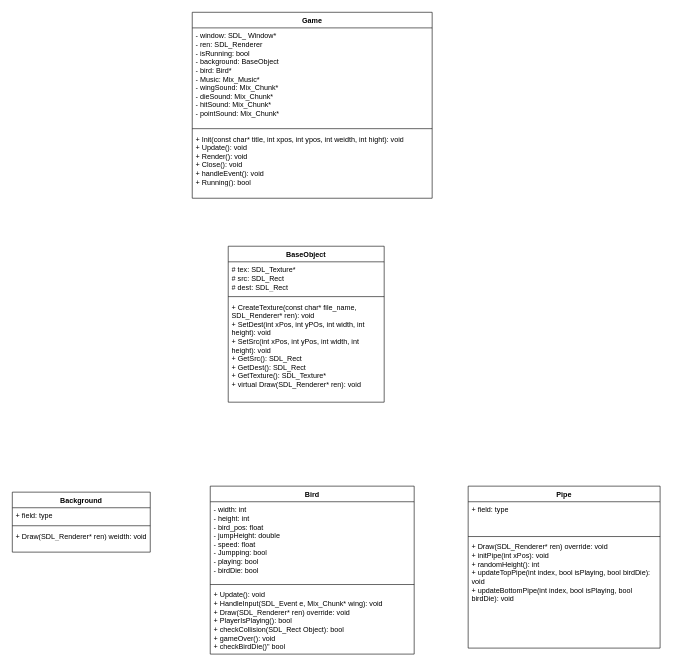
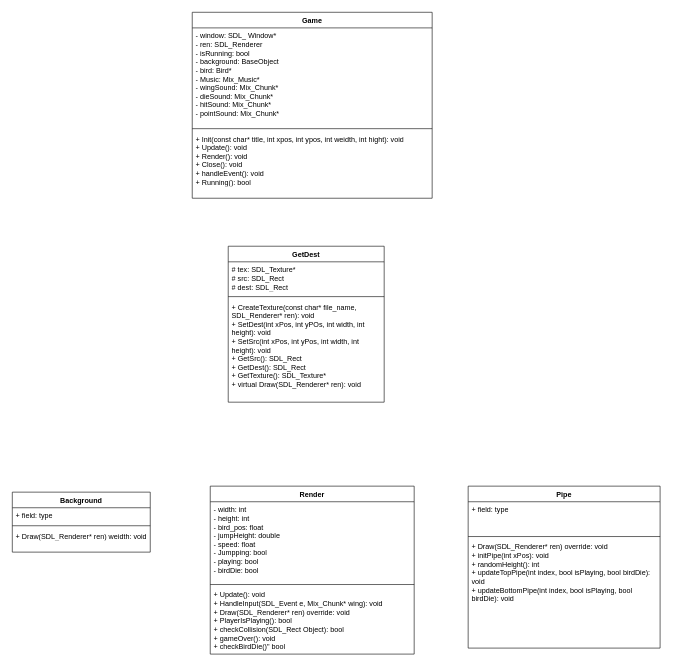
  <mxCell id="0" />
  <mxCell id="1" parent="0" />
- <mxCell id="2" value="BaseObject" style="swimlane;fontStyle=1;align=center;verticalAlign=top;childLayout=stackLayout;horizontal=1;startSize=26;horizontalStack=0;resizeParent=1;resizeParentMax=0;resizeLast=0;collapsible=1;marginBottom=0;whiteSpace=wrap;html=1;" vertex="1" parent="1"><mxGeometry x="380" y="410" width="260" height="260" as="geometry" /></mxCell>
+ <mxCell id="2" value="GetDest" style="swimlane;fontStyle=1;align=center;verticalAlign=top;childLayout=stackLayout;horizontal=1;startSize=26;horizontalStack=0;resizeParent=1;resizeParentMax=0;resizeLast=0;collapsible=1;marginBottom=0;whiteSpace=wrap;html=1;" vertex="1" parent="1"><mxGeometry x="380" y="410" width="260" height="260" as="geometry" /></mxCell>
  <mxCell id="3" value="&lt;div&gt;# tex: SDL_Texture*&lt;/div&gt;&lt;div&gt;# src: SDL_Rect&lt;/div&gt;&lt;div&gt;# dest: SDL_Rect&lt;/div&gt;" style="text;strokeColor=none;fillColor=none;align=left;verticalAlign=top;spacingLeft=4;spacingRight=4;overflow=hidden;rotatable=0;points=[[0,0.5],[1,0.5]];portConstraint=eastwest;whiteSpace=wrap;html=1;" vertex="1" parent="2"><mxGeometry y="26" width="260" height="54" as="geometry" /></mxCell>
  <mxCell id="4" value="" style="line;strokeWidth=1;fillColor=none;align=left;verticalAlign=middle;spacingTop=-1;spacingLeft=3;spacingRight=3;rotatable=0;labelPosition=right;points=[];portConstraint=eastwest;strokeColor=inherit;" vertex="1" parent="2"><mxGeometry y="80" width="260" height="8" as="geometry" /></mxCell>
  <mxCell id="5" value="+ CreateTexture(const char* file_name, SDL_Renderer* ren): void&lt;div&gt;+ SetDest(int xPos, int yPOs, int width, int height): void&lt;/div&gt;&lt;div&gt;+&amp;nbsp;SetSrc(int xPos, int yPos, int width, int height): void&lt;/div&gt;&lt;div&gt;+&amp;nbsp;GetSrc():&amp;nbsp;SDL_Rect&lt;/div&gt;&lt;div&gt;+ GetDest(): SDL_Rect&lt;/div&gt;&lt;div&gt;+ GetTexture(): SDL_Texture*&lt;/div&gt;&lt;div&gt;+ virtual Draw(SDL_Renderer* ren): void&lt;/div&gt;&lt;div&gt;&lt;br&gt;&lt;/div&gt;&lt;div&gt;&lt;br&gt;&lt;/div&gt;" style="text;strokeColor=none;fillColor=none;align=left;verticalAlign=top;spacingLeft=4;spacingRight=4;overflow=hidden;rotatable=0;points=[[0,0.5],[1,0.5]];portConstraint=eastwest;whiteSpace=wrap;html=1;" vertex="1" parent="2"><mxGeometry y="88" width="260" height="172" as="geometry" /></mxCell>
  <mxCell id="6" value="Game" style="swimlane;fontStyle=1;align=center;verticalAlign=top;childLayout=stackLayout;horizontal=1;startSize=26;horizontalStack=0;resizeParent=1;resizeParentMax=0;resizeLast=0;collapsible=1;marginBottom=0;whiteSpace=wrap;html=1;" vertex="1" parent="1"><mxGeometry x="320" y="20" width="400" height="310" as="geometry" /></mxCell>
  <mxCell id="7" value="- window: SDL_ Window*&lt;br&gt;&lt;div&gt;- ren: SDL_Renderer&lt;/div&gt;&lt;div&gt;- isRunning: bool&lt;/div&gt;&lt;div&gt;- background: BaseObject&lt;/div&gt;&lt;div&gt;- bird: Bird*&lt;/div&gt;&lt;div&gt;- Music: Mix_Music*&lt;/div&gt;&lt;div&gt;- wingSound: Mix_Chunk*&lt;/div&gt;&lt;div&gt;- dieSound: Mix_Chunk*&lt;/div&gt;&lt;div&gt;- hitSound: Mix_Chunk*&lt;/div&gt;&lt;div&gt;- pointSound: Mix_Chunk*&lt;/div&gt;&lt;div&gt;&lt;br&gt;&lt;/div&gt;" style="text;strokeColor=none;fillColor=none;align=left;verticalAlign=top;spacingLeft=4;spacingRight=4;overflow=hidden;rotatable=0;points=[[0,0.5],[1,0.5]];portConstraint=eastwest;whiteSpace=wrap;html=1;" vertex="1" parent="6"><mxGeometry y="26" width="400" height="164" as="geometry" /></mxCell>
  <mxCell id="8" value="" style="line;strokeWidth=1;fillColor=none;align=left;verticalAlign=middle;spacingTop=-1;spacingLeft=3;spacingRight=3;rotatable=0;labelPosition=right;points=[];portConstraint=eastwest;strokeColor=inherit;" vertex="1" parent="6"><mxGeometry y="190" width="400" height="8" as="geometry" /></mxCell>
  <mxCell id="9" value="+ Init(const char* title, int xpos, int ypos, int weidth, int hight): void&lt;div&gt;+ Update(): void&lt;/div&gt;&lt;div&gt;+ Render(): void&lt;/div&gt;&lt;div&gt;+ Close(): void&lt;/div&gt;&lt;div&gt;+ handleEvent(): void&lt;/div&gt;&lt;div&gt;+ Running(): bool&lt;/div&gt;" style="text;strokeColor=none;fillColor=none;align=left;verticalAlign=top;spacingLeft=4;spacingRight=4;overflow=hidden;rotatable=0;points=[[0,0.5],[1,0.5]];portConstraint=eastwest;whiteSpace=wrap;html=1;" vertex="1" parent="6"><mxGeometry y="198" width="400" height="112" as="geometry" /></mxCell>
- <mxCell id="10" value="Bird" style="swimlane;fontStyle=1;align=center;verticalAlign=top;childLayout=stackLayout;horizontal=1;startSize=26;horizontalStack=0;resizeParent=1;resizeParentMax=0;resizeLast=0;collapsible=1;marginBottom=0;whiteSpace=wrap;html=1;" vertex="1" parent="1"><mxGeometry x="350" y="810" width="340" height="280" as="geometry" /></mxCell>
+ <mxCell id="10" value="Render" style="swimlane;fontStyle=1;align=center;verticalAlign=top;childLayout=stackLayout;horizontal=1;startSize=26;horizontalStack=0;resizeParent=1;resizeParentMax=0;resizeLast=0;collapsible=1;marginBottom=0;whiteSpace=wrap;html=1;" vertex="1" parent="1"><mxGeometry x="350" y="810" width="340" height="280" as="geometry" /></mxCell>
  <mxCell id="11" value="- width: int&lt;div&gt;- height: int&lt;/div&gt;&lt;div&gt;- bird_pos: float&lt;/div&gt;&lt;div&gt;- jumpHeight: double&lt;/div&gt;&lt;div&gt;- speed: float&lt;/div&gt;&lt;div&gt;- Jumpping: bool&lt;/div&gt;&lt;div&gt;- playing: bool&lt;/div&gt;&lt;div&gt;- birdDie: bool&lt;/div&gt;" style="text;strokeColor=none;fillColor=none;align=left;verticalAlign=top;spacingLeft=4;spacingRight=4;overflow=hidden;rotatable=0;points=[[0,0.5],[1,0.5]];portConstraint=eastwest;whiteSpace=wrap;html=1;" vertex="1" parent="10"><mxGeometry y="26" width="340" height="134" as="geometry" /></mxCell>
  <mxCell id="12" value="" style="line;strokeWidth=1;fillColor=none;align=left;verticalAlign=middle;spacingTop=-1;spacingLeft=3;spacingRight=3;rotatable=0;labelPosition=right;points=[];portConstraint=eastwest;strokeColor=inherit;" vertex="1" parent="10"><mxGeometry y="160" width="340" height="8" as="geometry" /></mxCell>
  <mxCell id="13" value="+ Update(): void&lt;div&gt;+ HandleInput(SDL_Event e, Mix_Chunk* wing): void&lt;/div&gt;&lt;div&gt;+&amp;nbsp;Draw(SDL_Renderer* ren) override: void&lt;/div&gt;&lt;div&gt;+&amp;nbsp;PlayerIsPlaying(): bool&lt;/div&gt;&lt;div&gt;+&amp;nbsp;checkCollision(SDL_Rect Object): bool&lt;/div&gt;&lt;div&gt;+&amp;nbsp;gameOver(): void&lt;/div&gt;&lt;div&gt;+&amp;nbsp;checkBirdDie()&quot; bool&lt;/div&gt;&lt;div&gt;&amp;nbsp;&lt;/div&gt;" style="text;strokeColor=none;fillColor=none;align=left;verticalAlign=top;spacingLeft=4;spacingRight=4;overflow=hidden;rotatable=0;points=[[0,0.5],[1,0.5]];portConstraint=eastwest;whiteSpace=wrap;html=1;" vertex="1" parent="10"><mxGeometry y="168" width="340" height="112" as="geometry" /></mxCell>
  <mxCell id="14" value="Pipe" style="swimlane;fontStyle=1;align=center;verticalAlign=top;childLayout=stackLayout;horizontal=1;startSize=26;horizontalStack=0;resizeParent=1;resizeParentMax=0;resizeLast=0;collapsible=1;marginBottom=0;whiteSpace=wrap;html=1;" vertex="1" parent="1"><mxGeometry x="780" y="810" width="320" height="270" as="geometry" /></mxCell>
  <mxCell id="15" value="+ field: type" style="text;strokeColor=none;fillColor=none;align=left;verticalAlign=top;spacingLeft=4;spacingRight=4;overflow=hidden;rotatable=0;points=[[0,0.5],[1,0.5]];portConstraint=eastwest;whiteSpace=wrap;html=1;" vertex="1" parent="14"><mxGeometry y="26" width="320" height="54" as="geometry" /></mxCell>
  <mxCell id="16" value="" style="line;strokeWidth=1;fillColor=none;align=left;verticalAlign=middle;spacingTop=-1;spacingLeft=3;spacingRight=3;rotatable=0;labelPosition=right;points=[];portConstraint=eastwest;strokeColor=inherit;" vertex="1" parent="14"><mxGeometry y="80" width="320" height="8" as="geometry" /></mxCell>
  <mxCell id="17" value="+&amp;nbsp;Draw(SDL_Renderer* ren) override: void&lt;div&gt;+&amp;nbsp;initPipe(int xPos): void&lt;/div&gt;&lt;div&gt;+&amp;nbsp;randomHeight(): int&lt;/div&gt;&lt;div&gt;+&amp;nbsp;updateTopPipe(int index, bool isPlaying, bool birdDie): void&lt;/div&gt;&lt;div&gt;+&amp;nbsp;updateBottomPipe(int index, bool isPlaying, bool birdDie): void&lt;/div&gt;&lt;div&gt;&lt;br&gt;&lt;/div&gt;&lt;div&gt;&lt;br&gt;&lt;/div&gt;" style="text;strokeColor=none;fillColor=none;align=left;verticalAlign=top;spacingLeft=4;spacingRight=4;overflow=hidden;rotatable=0;points=[[0,0.5],[1,0.5]];portConstraint=eastwest;whiteSpace=wrap;html=1;" vertex="1" parent="14"><mxGeometry y="88" width="320" height="182" as="geometry" /></mxCell>
  <mxCell id="18" value="Background" style="swimlane;fontStyle=1;align=center;verticalAlign=top;childLayout=stackLayout;horizontal=1;startSize=26;horizontalStack=0;resizeParent=1;resizeParentMax=0;resizeLast=0;collapsible=1;marginBottom=0;whiteSpace=wrap;html=1;" vertex="1" parent="1"><mxGeometry x="20" y="820" width="230" height="100" as="geometry" /></mxCell>
  <mxCell id="19" value="+ field: type" style="text;strokeColor=none;fillColor=none;align=left;verticalAlign=top;spacingLeft=4;spacingRight=4;overflow=hidden;rotatable=0;points=[[0,0.5],[1,0.5]];portConstraint=eastwest;whiteSpace=wrap;html=1;" vertex="1" parent="18"><mxGeometry y="26" width="230" height="26" as="geometry" /></mxCell>
  <mxCell id="20" value="" style="line;strokeWidth=1;fillColor=none;align=left;verticalAlign=middle;spacingTop=-1;spacingLeft=3;spacingRight=3;rotatable=0;labelPosition=right;points=[];portConstraint=eastwest;strokeColor=inherit;" vertex="1" parent="18"><mxGeometry y="52" width="230" height="8" as="geometry" /></mxCell>
  <mxCell id="21" value="+ Draw(SDL_Renderer* ren) weidth: void" style="text;strokeColor=none;fillColor=none;align=left;verticalAlign=top;spacingLeft=4;spacingRight=4;overflow=hidden;rotatable=0;points=[[0,0.5],[1,0.5]];portConstraint=eastwest;whiteSpace=wrap;html=1;" vertex="1" parent="18"><mxGeometry y="60" width="230" height="40" as="geometry" /></mxCell>
